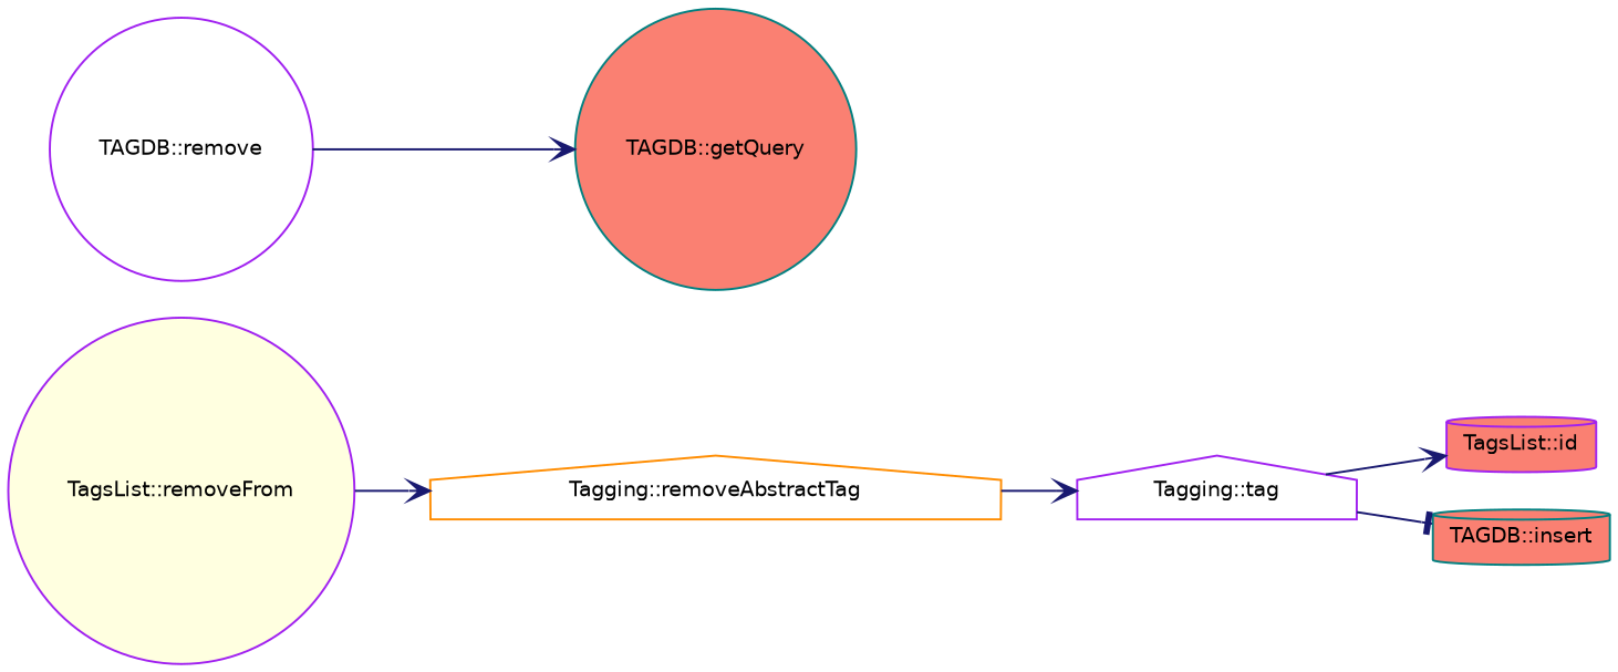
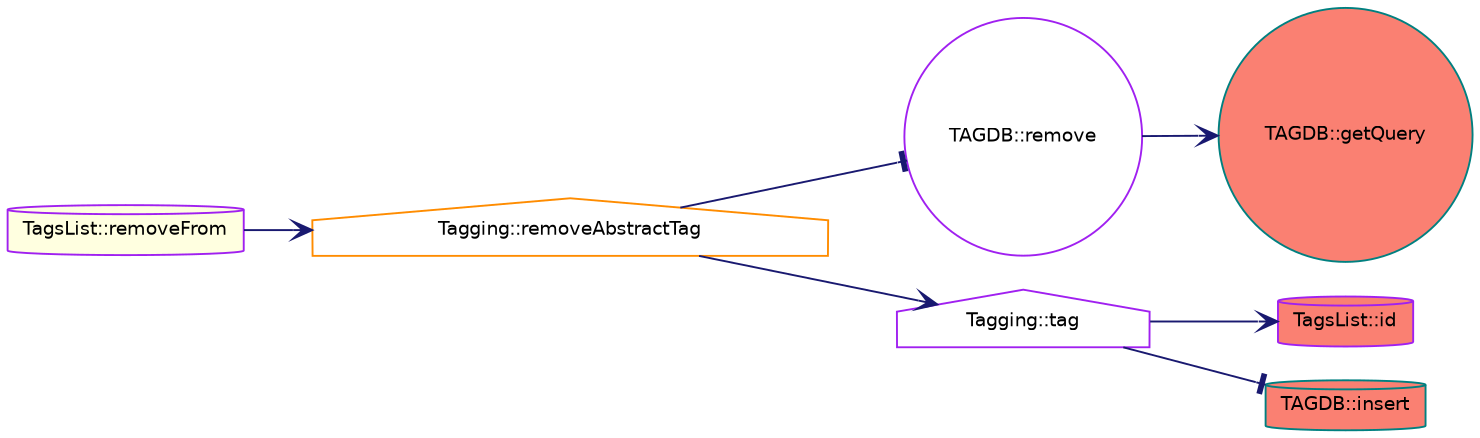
  digraph {
    rankdir=LR
    node [color=purple fillcolor=white fontname=Helvetica fontsize=10 shape=cylinder style=filled]
    edge [arrowhead=vee color=midnightblue fontname=Helvetica fontsize=10 labelfontname=Helvetica labelfontsize=10 style=solid]
-   n1 [fillcolor=lightyellow fontcolor=black height=0.2 label="TagsList::removeFrom" shape=circle width=0.4]
+   n1 [fillcolor=lightyellow fontcolor=black height=0.2 label="TagsList::removeFrom" width=0.4]
    n2 [color=darkorange height=0.2 label="Tagging::removeAbstractTag" shape=house width=0.4]
    n3 [height=0.2 label="TAGDB::remove" shape=circle width=0.4]
    n4 [height=0.2 label="Tagging::tag" shape=house width=0.4]
    n5 [color=teal fillcolor=salmon height=0.2 label="TAGDB::getQuery" shape=circle width=0.4]
    n6 [fillcolor=salmon height=0.2 label="TagsList::id" width=0.4]
    n7 [color=teal fillcolor=salmon height=0.2 label="TAGDB::insert" width=0.4]
    n1 -> n2
+   n2 -> n3 [arrowhead=tee]
    n2 -> n4
    n3 -> n5
    n4 -> n6
    n4 -> n7 [arrowhead=tee]
  }
